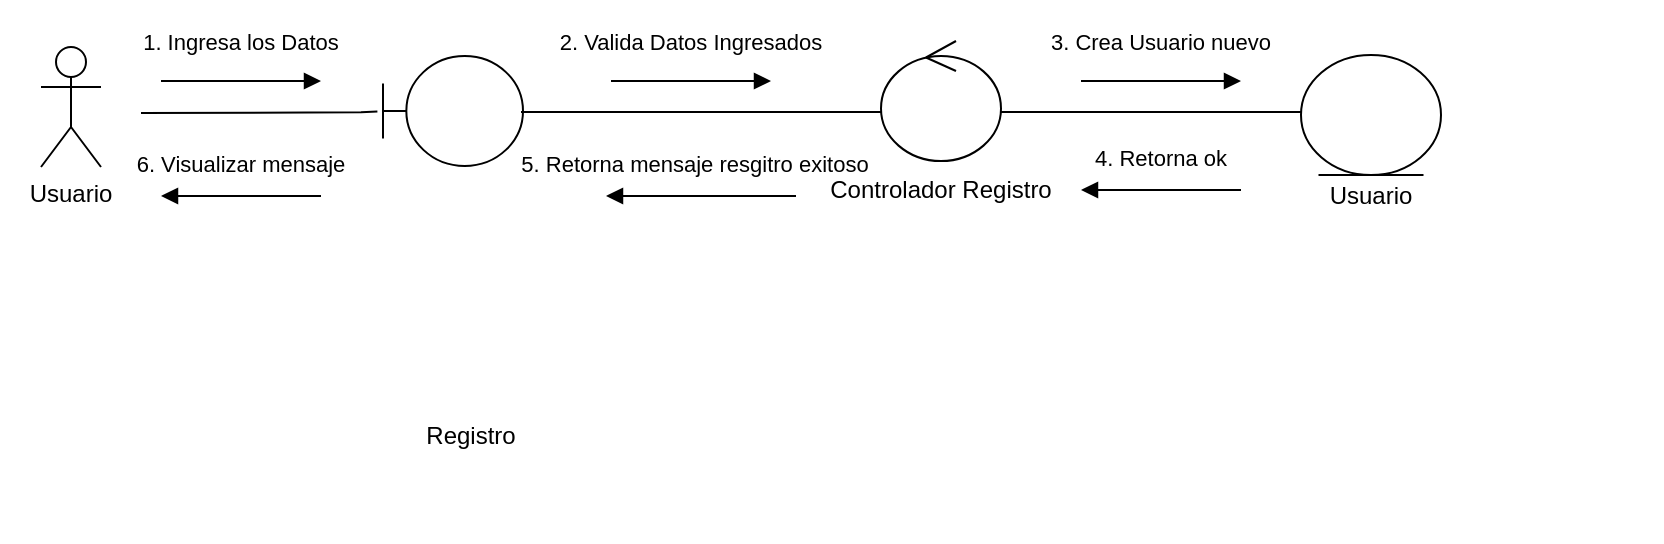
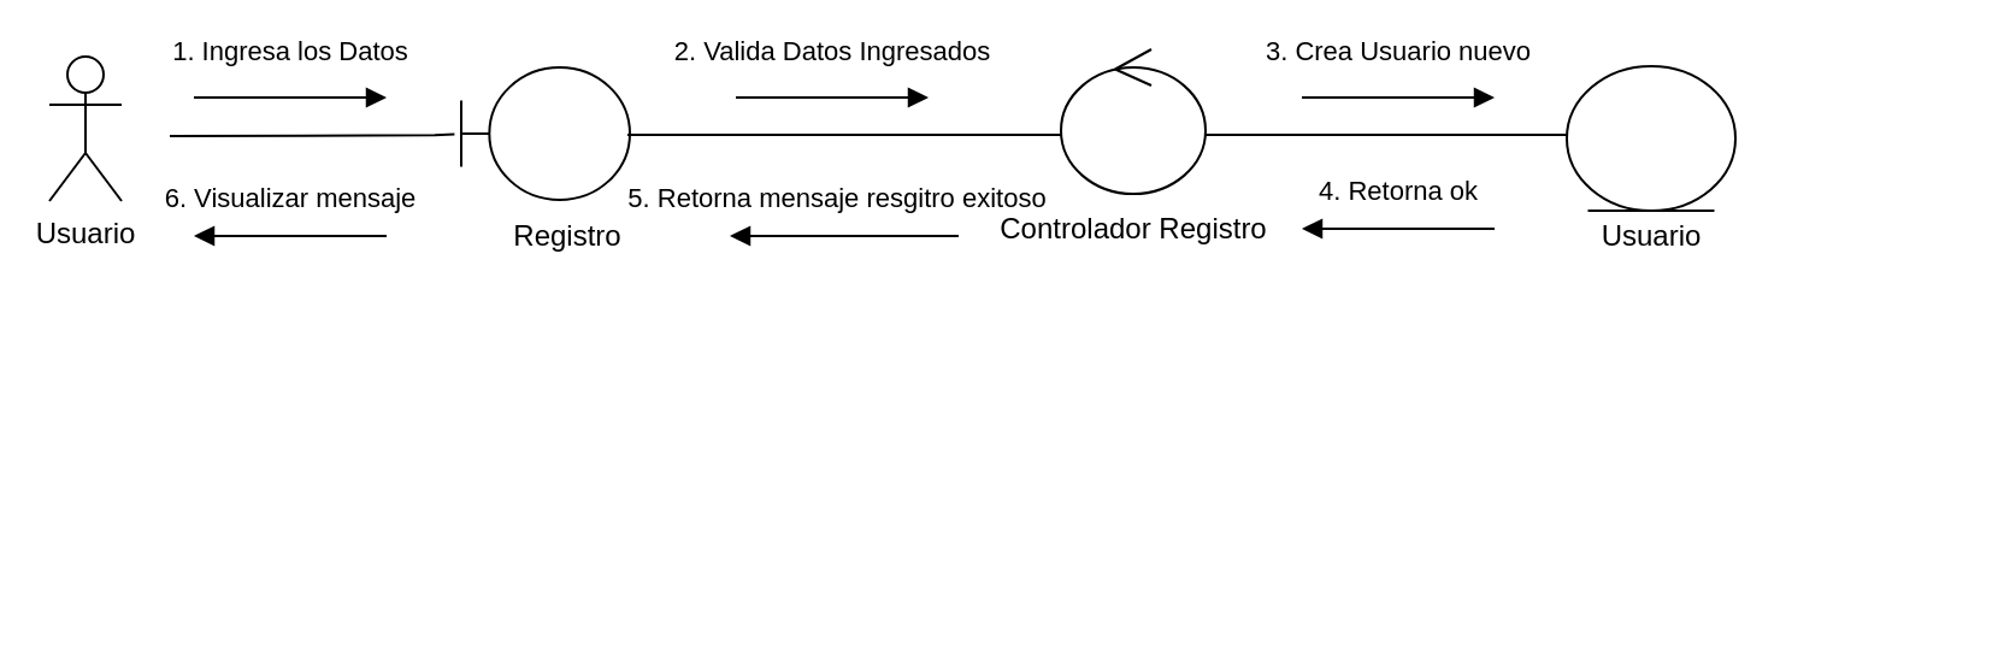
  <mxCell id="0" />
  <mxCell id="1" parent="0" />
  <mxCell id="2" value="Usuario" style="shape=umlActor;verticalLabelPosition=bottom;verticalAlign=top;html=1;outlineConnect=0;" vertex="1" parent="1"><mxGeometry x="20" y="23" width="30" height="60" as="geometry" /></mxCell>
  <mxCell id="3" value="" style="endArrow=none;html=1;rounded=0;" edge="1" parent="1"><mxGeometry width="50" height="50" relative="1" as="geometry"><mxPoint x="810" y="250" as="sourcePoint" /><mxPoint x="810" y="250" as="targetPoint" /></mxGeometry></mxCell>
  <mxCell id="4" value="" style="endArrow=none;html=1;rounded=0;entryX=-0.04;entryY=0.505;entryDx=0;entryDy=0;entryPerimeter=0;" edge="1" parent="1" target="5"><mxGeometry width="50" height="50" relative="1" as="geometry"><mxPoint x="70" y="56" as="sourcePoint" /><mxPoint x="240" y="56" as="targetPoint" /><Array as="points"><mxPoint x="180" y="55.66" /></Array></mxGeometry></mxCell>
  <mxCell id="5" value="" style="shape=umlBoundary;whiteSpace=wrap;html=1;" vertex="1" parent="1"><mxGeometry x="191" y="27.5" width="70" height="55" as="geometry" /></mxCell>
- <mxCell id="6" value="Registro" style="text;html=1;align=center;verticalAlign=middle;resizable=0;points=[];autosize=1;strokeColor=none;fillColor=none;" vertex="1" parent="1"><mxGeometry x="200" y="202.5" width="70" height="30" as="geometry" /></mxCell>
+ <mxCell id="6" value="Registro" style="text;html=1;align=center;verticalAlign=middle;resizable=0;points=[];autosize=1;strokeColor=none;fillColor=none;" vertex="1" parent="1"><mxGeometry x="200" y="82.5" width="70" height="30" as="geometry" /></mxCell>
  <mxCell id="7" value="" style="line;strokeWidth=1;fillColor=none;align=left;verticalAlign=middle;spacingTop=-1;spacingLeft=3;spacingRight=3;rotatable=0;labelPosition=right;points=[];portConstraint=eastwest;strokeColor=inherit;" vertex="1" parent="1"><mxGeometry x="260" y="51.5" width="180" height="8" as="geometry" /></mxCell>
  <mxCell id="8" value="1. Ingresa los Datos" style="html=1;verticalAlign=bottom;endArrow=block;edgeStyle=elbowEdgeStyle;elbow=vertical;curved=0;rounded=0;" edge="1" parent="1"><mxGeometry y="10" width="80" relative="1" as="geometry"><mxPoint x="80" y="40" as="sourcePoint" /><mxPoint x="160" y="40" as="targetPoint" /><mxPoint as="offset" /><Array as="points"><mxPoint x="150" y="40" /></Array></mxGeometry></mxCell>
  <mxCell id="9" value="" style="ellipse;shape=umlControl;whiteSpace=wrap;html=1;" vertex="1" parent="1"><mxGeometry x="440" y="20" width="60" height="60" as="geometry" /></mxCell>
  <mxCell id="10" value="" style="ellipse;shape=umlEntity;whiteSpace=wrap;html=1;" vertex="1" parent="1"><mxGeometry x="650" y="27" width="70" height="60" as="geometry" /></mxCell>
  <mxCell id="11" value="Usuario" style="text;html=1;align=center;verticalAlign=middle;resizable=0;points=[];autosize=1;strokeColor=none;fillColor=none;" vertex="1" parent="1"><mxGeometry x="655" y="83" width="60" height="30" as="geometry" /></mxCell>
  <mxCell id="12" value="Controlador Registro" style="text;html=1;align=center;verticalAlign=middle;resizable=0;points=[];autosize=1;strokeColor=none;fillColor=none;" vertex="1" parent="1"><mxGeometry x="405" y="80" width="130" height="30" as="geometry" /></mxCell>
  <mxCell id="13" value="2. Valida Datos Ingresados" style="html=1;verticalAlign=bottom;endArrow=block;edgeStyle=elbowEdgeStyle;elbow=vertical;curved=0;rounded=0;" edge="1" parent="1"><mxGeometry y="10" width="80" relative="1" as="geometry"><mxPoint x="305" y="40" as="sourcePoint" /><mxPoint x="385" y="40" as="targetPoint" /><mxPoint as="offset" /><Array as="points"><mxPoint x="375" y="40" /></Array></mxGeometry></mxCell>
  <mxCell id="14" value="3. Crea Usuario nuevo" style="html=1;verticalAlign=bottom;endArrow=block;edgeStyle=elbowEdgeStyle;elbow=vertical;curved=0;rounded=0;" edge="1" parent="1"><mxGeometry y="10" width="80" relative="1" as="geometry"><mxPoint x="540" y="40" as="sourcePoint" /><mxPoint x="620" y="40" as="targetPoint" /><mxPoint as="offset" /><Array as="points"><mxPoint x="610" y="40" /></Array></mxGeometry></mxCell>
  <mxCell id="15" value="" style="line;strokeWidth=1;fillColor=none;align=left;verticalAlign=middle;spacingTop=-1;spacingLeft=3;spacingRight=3;rotatable=0;labelPosition=right;points=[];portConstraint=eastwest;strokeColor=inherit;" vertex="1" parent="1"><mxGeometry x="500" y="51.5" width="150" height="8" as="geometry" /></mxCell>
  <mxCell id="16" value="4. Retorna ok" style="html=1;verticalAlign=bottom;endArrow=block;edgeStyle=elbowEdgeStyle;elbow=vertical;curved=0;rounded=0;" edge="1" parent="1"><mxGeometry x="0.467" y="-7" width="80" relative="1" as="geometry"><mxPoint x="550" y="94.5" as="sourcePoint" /><mxPoint x="540" y="94.5" as="targetPoint" /><mxPoint as="offset" /><Array as="points"><mxPoint x="620" y="94.5" /></Array></mxGeometry></mxCell>
  <mxCell id="17" value="5. Retorna mensaje resgitro exitoso" style="html=1;verticalAlign=bottom;endArrow=block;edgeStyle=elbowEdgeStyle;elbow=vertical;curved=0;rounded=0;" edge="1" parent="1"><mxGeometry x="0.467" y="-7" width="80" relative="1" as="geometry"><mxPoint x="327.5" y="97.5" as="sourcePoint" /><mxPoint x="302.5" y="97.5" as="targetPoint" /><mxPoint as="offset" /><Array as="points"><mxPoint x="397.5" y="97.5" /></Array></mxGeometry></mxCell>
  <mxCell id="18" value="6. Visualizar mensaje" style="html=1;verticalAlign=bottom;endArrow=block;edgeStyle=elbowEdgeStyle;elbow=vertical;curved=0;rounded=0;" edge="1" parent="1"><mxGeometry x="0.467" y="-7" width="80" relative="1" as="geometry"><mxPoint x="90" y="97.5" as="sourcePoint" /><mxPoint x="80" y="97.5" as="targetPoint" /><mxPoint as="offset" /><Array as="points"><mxPoint x="160" y="97.5" /></Array></mxGeometry></mxCell>
